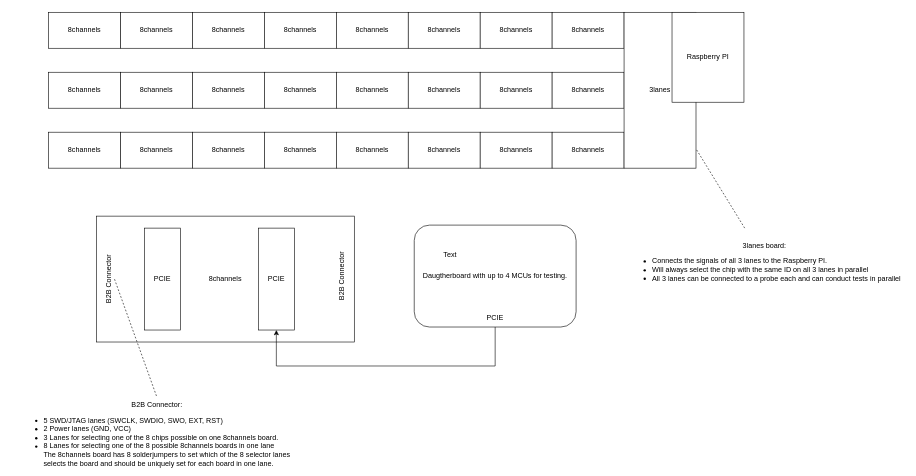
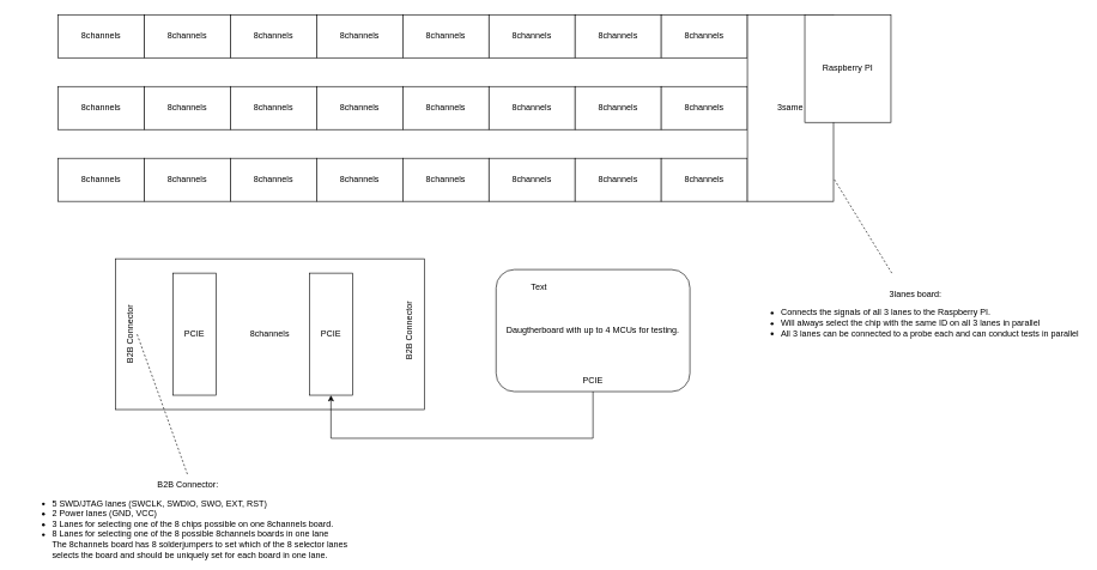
  <mxCell id="0" />
  <mxCell id="1" parent="0" />
  <mxCell id="2" value="8channels" style="rounded=0;whiteSpace=wrap;html=1;" vertex="1" parent="1"><mxGeometry x="80" y="20" width="120" height="60" as="geometry" /></mxCell>
  <mxCell id="3" value="8channels" style="rounded=0;whiteSpace=wrap;html=1;" vertex="1" parent="1"><mxGeometry x="200" y="20" width="120" height="60" as="geometry" /></mxCell>
  <mxCell id="4" value="8channels" style="rounded=0;whiteSpace=wrap;html=1;" vertex="1" parent="1"><mxGeometry x="320" y="20" width="120" height="60" as="geometry" /></mxCell>
  <mxCell id="5" value="8channels" style="rounded=0;whiteSpace=wrap;html=1;" vertex="1" parent="1"><mxGeometry x="440" y="20" width="120" height="60" as="geometry" /></mxCell>
  <mxCell id="6" value="8channels" style="rounded=0;whiteSpace=wrap;html=1;" vertex="1" parent="1"><mxGeometry x="560" y="20" width="120" height="60" as="geometry" /></mxCell>
  <mxCell id="7" value="8channels" style="rounded=0;whiteSpace=wrap;html=1;" vertex="1" parent="1"><mxGeometry x="680" y="20" width="120" height="60" as="geometry" /></mxCell>
  <mxCell id="8" value="8channels" style="rounded=0;whiteSpace=wrap;html=1;" vertex="1" parent="1"><mxGeometry x="800" y="20" width="120" height="60" as="geometry" /></mxCell>
  <mxCell id="9" value="8channels" style="rounded=0;whiteSpace=wrap;html=1;" vertex="1" parent="1"><mxGeometry x="920" y="20" width="120" height="60" as="geometry" /></mxCell>
  <mxCell id="10" value="8channels" style="rounded=0;whiteSpace=wrap;html=1;" vertex="1" parent="1"><mxGeometry x="80" y="120" width="120" height="60" as="geometry" /></mxCell>
  <mxCell id="11" value="8channels" style="rounded=0;whiteSpace=wrap;html=1;" vertex="1" parent="1"><mxGeometry x="200" y="120" width="120" height="60" as="geometry" /></mxCell>
  <mxCell id="12" value="8channels" style="rounded=0;whiteSpace=wrap;html=1;" vertex="1" parent="1"><mxGeometry x="320" y="120" width="120" height="60" as="geometry" /></mxCell>
  <mxCell id="13" value="8channels" style="rounded=0;whiteSpace=wrap;html=1;" vertex="1" parent="1"><mxGeometry x="440" y="120" width="120" height="60" as="geometry" /></mxCell>
  <mxCell id="14" value="8channels" style="rounded=0;whiteSpace=wrap;html=1;" vertex="1" parent="1"><mxGeometry x="560" y="120" width="120" height="60" as="geometry" /></mxCell>
  <mxCell id="15" value="8channels" style="rounded=0;whiteSpace=wrap;html=1;" vertex="1" parent="1"><mxGeometry x="680" y="120" width="120" height="60" as="geometry" /></mxCell>
  <mxCell id="16" value="8channels" style="rounded=0;whiteSpace=wrap;html=1;" vertex="1" parent="1"><mxGeometry x="800" y="120" width="120" height="60" as="geometry" /></mxCell>
  <mxCell id="17" value="8channels" style="rounded=0;whiteSpace=wrap;html=1;" vertex="1" parent="1"><mxGeometry x="920" y="120" width="120" height="60" as="geometry" /></mxCell>
  <mxCell id="18" value="8channels" style="rounded=0;whiteSpace=wrap;html=1;" vertex="1" parent="1"><mxGeometry x="80" y="220" width="120" height="60" as="geometry" /></mxCell>
  <mxCell id="19" value="8channels" style="rounded=0;whiteSpace=wrap;html=1;" vertex="1" parent="1"><mxGeometry x="200" y="220" width="120" height="60" as="geometry" /></mxCell>
  <mxCell id="20" value="8channels" style="rounded=0;whiteSpace=wrap;html=1;" vertex="1" parent="1"><mxGeometry x="320" y="220" width="120" height="60" as="geometry" /></mxCell>
  <mxCell id="21" value="8channels" style="rounded=0;whiteSpace=wrap;html=1;" vertex="1" parent="1"><mxGeometry x="440" y="220" width="120" height="60" as="geometry" /></mxCell>
  <mxCell id="22" value="8channels" style="rounded=0;whiteSpace=wrap;html=1;" vertex="1" parent="1"><mxGeometry x="560" y="220" width="120" height="60" as="geometry" /></mxCell>
  <mxCell id="23" value="8channels" style="rounded=0;whiteSpace=wrap;html=1;" vertex="1" parent="1"><mxGeometry x="680" y="220" width="120" height="60" as="geometry" /></mxCell>
  <mxCell id="24" value="8channels" style="rounded=0;whiteSpace=wrap;html=1;" vertex="1" parent="1"><mxGeometry x="800" y="220" width="120" height="60" as="geometry" /></mxCell>
  <mxCell id="25" value="8channels" style="rounded=0;whiteSpace=wrap;html=1;" vertex="1" parent="1"><mxGeometry x="920" y="220" width="120" height="60" as="geometry" /></mxCell>
- <mxCell id="26" value="3lanes" style="rounded=0;whiteSpace=wrap;html=1;" vertex="1" parent="1"><mxGeometry x="1040" y="20" width="120" height="260" as="geometry" /></mxCell>
+ <mxCell id="26" value="3same" style="rounded=0;whiteSpace=wrap;html=1;" vertex="1" parent="1"><mxGeometry x="1040" y="20" width="120" height="260" as="geometry" /></mxCell>
  <mxCell id="27" value="8channels" style="rounded=0;whiteSpace=wrap;html=1;" vertex="1" parent="1"><mxGeometry x="160" y="360" width="430" height="210" as="geometry" /></mxCell>
  <mxCell id="28" value="Raspberry PI" style="rounded=0;whiteSpace=wrap;html=1;" vertex="1" parent="1"><mxGeometry x="1120" y="20" width="120" height="150" as="geometry" /></mxCell>
  <mxCell id="29" value="PCIE" style="rounded=0;whiteSpace=wrap;html=1;" vertex="1" parent="1"><mxGeometry x="240" y="380" width="60" height="170" as="geometry" /></mxCell>
  <mxCell id="30" value="PCIE" style="rounded=0;whiteSpace=wrap;html=1;" vertex="1" parent="1"><mxGeometry x="430" y="380" width="60" height="170" as="geometry" /></mxCell>
  <mxCell id="31" value="B2B Connector" style="text;html=1;strokeColor=none;fillColor=none;align=center;verticalAlign=middle;whiteSpace=wrap;rounded=0;rotation=-90;" vertex="1" parent="1"><mxGeometry x="20" y="455" width="320" height="20" as="geometry" /></mxCell>
  <mxCell id="32" value="B2B Connector" style="text;html=1;strokeColor=none;fillColor=none;align=center;verticalAlign=middle;whiteSpace=wrap;rounded=0;rotation=-90;" vertex="1" parent="1"><mxGeometry x="410" y="450" width="320" height="20" as="geometry" /></mxCell>
  <mxCell id="33" value="Daugtherboard with up to 4 MCUs for testing." style="rounded=1;whiteSpace=wrap;html=1;" vertex="1" parent="1"><mxGeometry x="690" y="375" width="270" height="170" as="geometry" /></mxCell>
  <mxCell id="34" style="edgeStyle=orthogonalEdgeStyle;rounded=0;orthogonalLoop=1;jettySize=auto;html=1;exitX=0.5;exitY=1;exitDx=0;exitDy=0;" edge="1" parent="1" source="33" target="30"><mxGeometry relative="1" as="geometry"><Array as="points"><mxPoint x="825" y="610" /><mxPoint x="460" y="610" /></Array></mxGeometry></mxCell>
  <mxCell id="35" value="PCIE" style="text;html=1;strokeColor=none;fillColor=none;align=center;verticalAlign=middle;whiteSpace=wrap;rounded=0;rotation=0;" vertex="1" parent="1"><mxGeometry x="665" y="520" width="320" height="20" as="geometry" /></mxCell>
  <mxCell id="36" value="&lt;div style=&quot;text-align: center&quot;&gt;&lt;span&gt;&lt;br&gt;&lt;br&gt;B2B Connector:&lt;/span&gt;&lt;/div&gt;&lt;ul&gt;&lt;li&gt;5 SWD/JTAG lanes (SWCLK, SWDIO, SWO, EXT, RST)&lt;br&gt;&lt;/li&gt;&lt;li&gt;2 Power lanes (GND, VCC)&lt;/li&gt;&lt;li&gt;3 Lanes for selecting one of the 8 chips possible on one 8channels board.&lt;/li&gt;&lt;li&gt;8 Lanes for selecting one of the 8 possible 8channels boards in one lane&lt;br&gt;The 8channels board has 8 solderjumpers to set which of the 8 selector lanes selects the board and should be uniquely set for each board in one lane.&lt;/li&gt;&lt;/ul&gt;" style="text;html=1;strokeColor=none;fillColor=none;align=left;verticalAlign=middle;whiteSpace=wrap;rounded=0;" vertex="1" parent="1"><mxGeometry x="30" y="660" width="460" height="110" as="geometry" /></mxCell>
  <mxCell id="37" value="&lt;div style=&quot;text-align: center&quot;&gt;&lt;span&gt;&lt;br&gt;&lt;/span&gt;&lt;span style=&quot;text-align: left&quot;&gt;3lanes board:&lt;/span&gt;&lt;/div&gt;&lt;div style=&quot;text-align: center&quot;&gt;&lt;ul&gt;&lt;li style=&quot;text-align: left&quot;&gt;Connects the signals of all 3 lanes to the Raspberry PI.&lt;br&gt;&lt;/li&gt;&lt;li style=&quot;text-align: left&quot;&gt;Will always select the chip with the same ID on all 3 lanes in parallel&lt;/li&gt;&lt;li style=&quot;text-align: left&quot;&gt;All 3 lanes can be connected to a probe each and can conduct tests in parallel&lt;/li&gt;&lt;/ul&gt;&lt;/div&gt;" style="text;html=1;strokeColor=none;fillColor=none;align=left;verticalAlign=middle;whiteSpace=wrap;rounded=0;" vertex="1" parent="1"><mxGeometry x="1045" y="380" width="460" height="110" as="geometry" /></mxCell>
  <mxCell id="38" value="" style="endArrow=none;dashed=1;html=1;" edge="1" parent="1" source="37" target="26"><mxGeometry width="50" height="50" relative="1" as="geometry"><mxPoint x="720" y="530" as="sourcePoint" /><mxPoint x="1120" y="310" as="targetPoint" /></mxGeometry></mxCell>
  <mxCell id="39" value="" style="endArrow=none;dashed=1;html=1;entryX=0.5;entryY=1;entryDx=0;entryDy=0;exitX=0.5;exitY=0;exitDx=0;exitDy=0;" edge="1" parent="1" source="36" target="31"><mxGeometry width="50" height="50" relative="1" as="geometry"><mxPoint x="1269.265" y="445" as="sourcePoint" /><mxPoint x="1170" y="267.368" as="targetPoint" /></mxGeometry></mxCell>
- <mxCell id="40" value="Text" style="text;html=1;strokeColor=none;fillColor=none;align=center;verticalAlign=middle;whiteSpace=wrap;rounded=0;" vertex="1" parent="1"><mxGeometry x="730" y="415" width="40" height="20" as="geometry" /></mxCell>
+ <mxCell id="40" value="Text" style="text;html=1;strokeColor=none;fillColor=none;align=center;verticalAlign=middle;whiteSpace=wrap;rounded=0;" vertex="1" parent="1"><mxGeometry x="730" y="390" width="40" height="20" as="geometry" /></mxCell>
